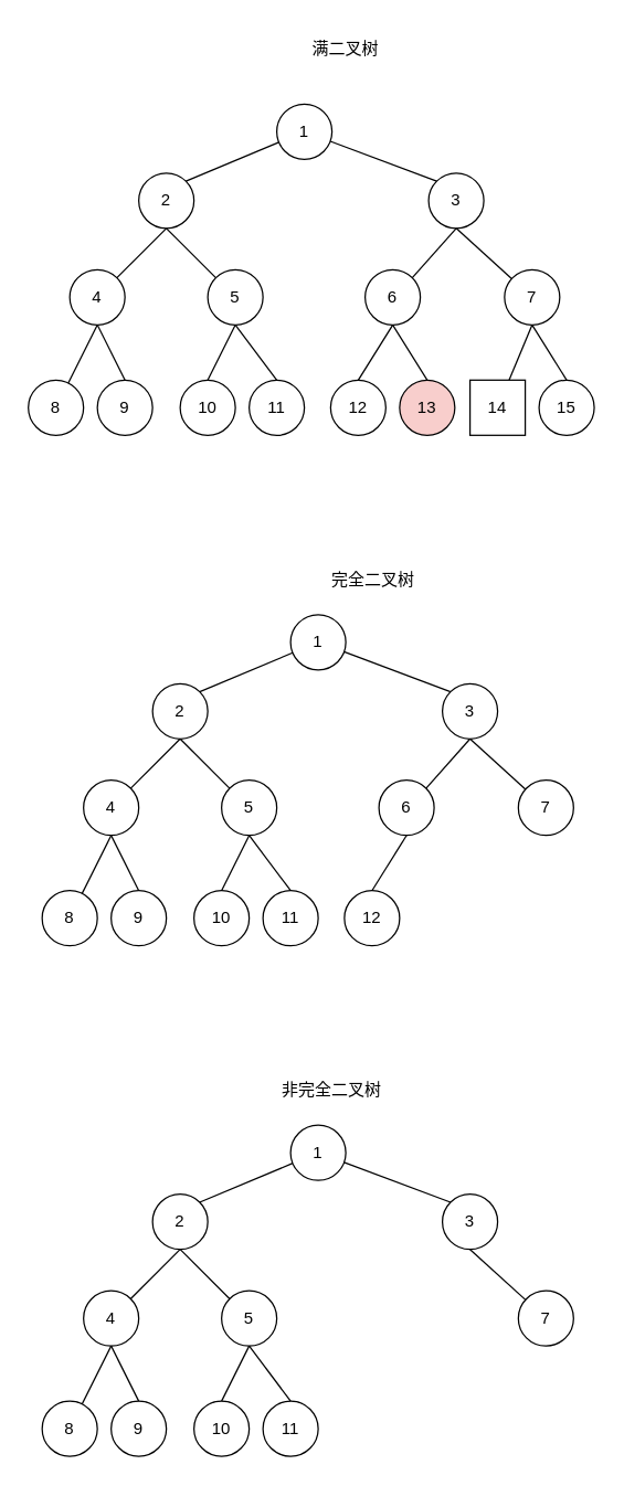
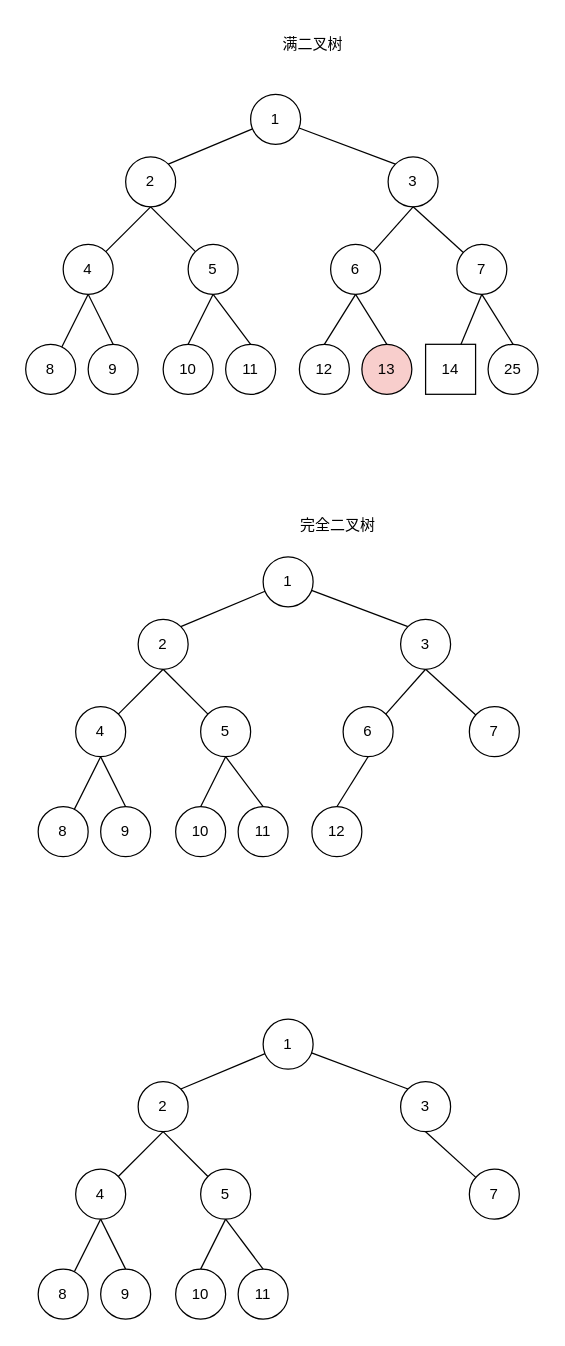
  <mxCell id="0" />
  <mxCell id="1" parent="0" />
  <mxCell id="2" style="rounded=0;orthogonalLoop=1;jettySize=auto;html=1;entryX=1;entryY=0;entryDx=0;entryDy=0;endArrow=none;endFill=0;" edge="1" parent="1" source="4" target="5"><mxGeometry relative="1" as="geometry" /></mxCell>
  <mxCell id="3" style="rounded=0;orthogonalLoop=1;jettySize=auto;html=1;entryX=0;entryY=0;entryDx=0;entryDy=0;endArrow=none;endFill=0;" edge="1" parent="1" source="4" target="6"><mxGeometry relative="1" as="geometry" /></mxCell>
  <mxCell id="4" value="1" style="ellipse;whiteSpace=wrap;html=1;aspect=fixed;" vertex="1" parent="1"><mxGeometry x="200" y="75" width="40" height="40" as="geometry" /></mxCell>
  <mxCell id="5" value="2" style="ellipse;whiteSpace=wrap;html=1;aspect=fixed;" vertex="1" parent="1"><mxGeometry x="100" y="125" width="40" height="40" as="geometry" /></mxCell>
  <mxCell id="6" value="3" style="ellipse;whiteSpace=wrap;html=1;aspect=fixed;" vertex="1" parent="1"><mxGeometry x="310" y="125" width="40" height="40" as="geometry" /></mxCell>
  <mxCell id="7" value="4" style="ellipse;whiteSpace=wrap;html=1;aspect=fixed;" vertex="1" parent="1"><mxGeometry x="50" y="195" width="40" height="40" as="geometry" /></mxCell>
  <mxCell id="8" value="5" style="ellipse;whiteSpace=wrap;html=1;aspect=fixed;" vertex="1" parent="1"><mxGeometry x="150" y="195" width="40" height="40" as="geometry" /></mxCell>
  <mxCell id="9" value="6" style="ellipse;whiteSpace=wrap;html=1;aspect=fixed;" vertex="1" parent="1"><mxGeometry x="264" y="195" width="40" height="40" as="geometry" /></mxCell>
  <mxCell id="10" value="7" style="ellipse;whiteSpace=wrap;html=1;aspect=fixed;" vertex="1" parent="1"><mxGeometry x="365" y="195" width="40" height="40" as="geometry" /></mxCell>
  <mxCell id="11" value="8" style="ellipse;whiteSpace=wrap;html=1;aspect=fixed;" vertex="1" parent="1"><mxGeometry x="20" y="275" width="40" height="40" as="geometry" /></mxCell>
  <mxCell id="12" value="9" style="ellipse;whiteSpace=wrap;html=1;aspect=fixed;" vertex="1" parent="1"><mxGeometry x="70" y="275" width="40" height="40" as="geometry" /></mxCell>
  <mxCell id="13" value="" style="endArrow=none;html=1;rounded=0;exitX=1;exitY=0;exitDx=0;exitDy=0;entryX=0.5;entryY=1;entryDx=0;entryDy=0;" edge="1" parent="1" source="7" target="5"><mxGeometry width="50" height="50" relative="1" as="geometry"><mxPoint x="260" y="315" as="sourcePoint" /><mxPoint x="310" y="265" as="targetPoint" /></mxGeometry></mxCell>
  <mxCell id="14" value="" style="endArrow=none;html=1;rounded=0;entryX=0.5;entryY=1;entryDx=0;entryDy=0;" edge="1" parent="1" source="8" target="5"><mxGeometry width="50" height="50" relative="1" as="geometry"><mxPoint x="114" y="211" as="sourcePoint" /><mxPoint x="140" y="185" as="targetPoint" /></mxGeometry></mxCell>
  <mxCell id="15" value="" style="endArrow=none;html=1;rounded=0;exitX=1;exitY=0;exitDx=0;exitDy=0;entryX=0.5;entryY=1;entryDx=0;entryDy=0;" edge="1" parent="1" source="9" target="6"><mxGeometry width="50" height="50" relative="1" as="geometry"><mxPoint x="124" y="221" as="sourcePoint" /><mxPoint x="150" y="195" as="targetPoint" /></mxGeometry></mxCell>
  <mxCell id="16" value="" style="endArrow=none;html=1;rounded=0;entryX=0.5;entryY=1;entryDx=0;entryDy=0;" edge="1" parent="1" source="10" target="6"><mxGeometry width="50" height="50" relative="1" as="geometry"><mxPoint x="274" y="211" as="sourcePoint" /><mxPoint x="300" y="185" as="targetPoint" /></mxGeometry></mxCell>
  <mxCell id="17" value="" style="endArrow=none;html=1;rounded=0;entryX=0.5;entryY=1;entryDx=0;entryDy=0;" edge="1" parent="1" source="11" target="7"><mxGeometry width="50" height="50" relative="1" as="geometry"><mxPoint x="260" y="315" as="sourcePoint" /><mxPoint x="310" y="265" as="targetPoint" /></mxGeometry></mxCell>
  <mxCell id="18" value="" style="endArrow=none;html=1;rounded=0;exitX=0.5;exitY=0;exitDx=0;exitDy=0;entryX=0.5;entryY=1;entryDx=0;entryDy=0;" edge="1" parent="1" source="12" target="7"><mxGeometry width="50" height="50" relative="1" as="geometry"><mxPoint x="284" y="221" as="sourcePoint" /><mxPoint x="310" y="195" as="targetPoint" /></mxGeometry></mxCell>
  <mxCell id="19" value="满二叉树" style="text;html=1;strokeColor=none;fillColor=none;align=center;verticalAlign=middle;whiteSpace=wrap;rounded=0;" vertex="1" parent="1"><mxGeometry x="220" y="20" width="60" height="30" as="geometry" /></mxCell>
  <mxCell id="20" value="10" style="ellipse;whiteSpace=wrap;html=1;aspect=fixed;" vertex="1" parent="1"><mxGeometry x="130" y="275" width="40" height="40" as="geometry" /></mxCell>
  <mxCell id="21" value="11" style="ellipse;whiteSpace=wrap;html=1;aspect=fixed;" vertex="1" parent="1"><mxGeometry x="180" y="275" width="40" height="40" as="geometry" /></mxCell>
  <mxCell id="22" value="12" style="ellipse;whiteSpace=wrap;html=1;aspect=fixed;" vertex="1" parent="1"><mxGeometry x="239" y="275" width="40" height="40" as="geometry" /></mxCell>
  <mxCell id="23" value="13" style="ellipse;whiteSpace=wrap;html=1;aspect=fixed;fillColor=#f8cecc;" vertex="1" parent="1"><mxGeometry x="289" y="275" width="40" height="40" as="geometry" /></mxCell>
  <mxCell id="24" value="14" style="whiteSpace=wrap;html=1;aspect=fixed;rounded=0;" vertex="1" parent="1"><mxGeometry x="340" y="275" width="40" height="40" as="geometry" /></mxCell>
- <mxCell id="25" value="15" style="ellipse;whiteSpace=wrap;html=1;aspect=fixed;" vertex="1" parent="1"><mxGeometry x="390" y="275" width="40" height="40" as="geometry" /></mxCell>
+ <mxCell id="25" value="25" style="ellipse;whiteSpace=wrap;html=1;aspect=fixed;" vertex="1" parent="1"><mxGeometry x="390" y="275" width="40" height="40" as="geometry" /></mxCell>
  <mxCell id="26" value="" style="endArrow=none;html=1;rounded=0;entryX=0.5;entryY=1;entryDx=0;entryDy=0;exitX=0.5;exitY=0;exitDx=0;exitDy=0;" edge="1" parent="1" source="20" target="8"><mxGeometry width="50" height="50" relative="1" as="geometry"><mxPoint x="260" y="305" as="sourcePoint" /><mxPoint x="310" y="255" as="targetPoint" /></mxGeometry></mxCell>
  <mxCell id="27" value="" style="endArrow=none;html=1;rounded=0;entryX=0.5;entryY=1;entryDx=0;entryDy=0;exitX=0.5;exitY=0;exitDx=0;exitDy=0;" edge="1" parent="1" source="21" target="8"><mxGeometry width="50" height="50" relative="1" as="geometry"><mxPoint x="260" y="305" as="sourcePoint" /><mxPoint x="310" y="255" as="targetPoint" /></mxGeometry></mxCell>
  <mxCell id="28" value="" style="endArrow=none;html=1;rounded=0;entryX=0.5;entryY=1;entryDx=0;entryDy=0;exitX=0.5;exitY=0;exitDx=0;exitDy=0;" edge="1" parent="1" source="22" target="9"><mxGeometry width="50" height="50" relative="1" as="geometry"><mxPoint x="260" y="305" as="sourcePoint" /><mxPoint x="310" y="255" as="targetPoint" /></mxGeometry></mxCell>
  <mxCell id="29" value="" style="endArrow=none;html=1;rounded=0;entryX=0.5;entryY=1;entryDx=0;entryDy=0;exitX=0.5;exitY=0;exitDx=0;exitDy=0;" edge="1" parent="1" source="23" target="9"><mxGeometry width="50" height="50" relative="1" as="geometry"><mxPoint x="260" y="305" as="sourcePoint" /><mxPoint x="310" y="255" as="targetPoint" /></mxGeometry></mxCell>
  <mxCell id="30" value="" style="endArrow=none;html=1;rounded=0;entryX=0.5;entryY=1;entryDx=0;entryDy=0;" edge="1" parent="1" source="24" target="10"><mxGeometry width="50" height="50" relative="1" as="geometry"><mxPoint x="260" y="305" as="sourcePoint" /><mxPoint x="310" y="255" as="targetPoint" /></mxGeometry></mxCell>
  <mxCell id="31" value="" style="endArrow=none;html=1;rounded=0;entryX=0.5;entryY=1;entryDx=0;entryDy=0;exitX=0.5;exitY=0;exitDx=0;exitDy=0;" edge="1" parent="1" source="25" target="10"><mxGeometry width="50" height="50" relative="1" as="geometry"><mxPoint x="260" y="305" as="sourcePoint" /><mxPoint x="310" y="255" as="targetPoint" /></mxGeometry></mxCell>
  <mxCell id="32" style="rounded=0;orthogonalLoop=1;jettySize=auto;html=1;entryX=1;entryY=0;entryDx=0;entryDy=0;endArrow=none;endFill=0;" edge="1" parent="1" source="34" target="35"><mxGeometry relative="1" as="geometry" /></mxCell>
  <mxCell id="33" style="rounded=0;orthogonalLoop=1;jettySize=auto;html=1;entryX=0;entryY=0;entryDx=0;entryDy=0;endArrow=none;endFill=0;" edge="1" parent="1" source="34" target="36"><mxGeometry relative="1" as="geometry" /></mxCell>
  <mxCell id="34" value="1" style="ellipse;whiteSpace=wrap;html=1;aspect=fixed;" vertex="1" parent="1"><mxGeometry x="210" y="445" width="40" height="40" as="geometry" /></mxCell>
  <mxCell id="35" value="2" style="ellipse;whiteSpace=wrap;html=1;aspect=fixed;" vertex="1" parent="1"><mxGeometry x="110" y="495" width="40" height="40" as="geometry" /></mxCell>
  <mxCell id="36" value="3" style="ellipse;whiteSpace=wrap;html=1;aspect=fixed;" vertex="1" parent="1"><mxGeometry x="320" y="495" width="40" height="40" as="geometry" /></mxCell>
  <mxCell id="37" value="4" style="ellipse;whiteSpace=wrap;html=1;aspect=fixed;" vertex="1" parent="1"><mxGeometry x="60" y="565" width="40" height="40" as="geometry" /></mxCell>
  <mxCell id="38" value="5" style="ellipse;whiteSpace=wrap;html=1;aspect=fixed;" vertex="1" parent="1"><mxGeometry x="160" y="565" width="40" height="40" as="geometry" /></mxCell>
  <mxCell id="39" value="6" style="ellipse;whiteSpace=wrap;html=1;aspect=fixed;" vertex="1" parent="1"><mxGeometry x="274" y="565" width="40" height="40" as="geometry" /></mxCell>
  <mxCell id="40" value="7" style="ellipse;whiteSpace=wrap;html=1;aspect=fixed;" vertex="1" parent="1"><mxGeometry x="375" y="565" width="40" height="40" as="geometry" /></mxCell>
  <mxCell id="41" value="8" style="ellipse;whiteSpace=wrap;html=1;aspect=fixed;" vertex="1" parent="1"><mxGeometry x="30" y="645" width="40" height="40" as="geometry" /></mxCell>
  <mxCell id="42" value="9" style="ellipse;whiteSpace=wrap;html=1;aspect=fixed;" vertex="1" parent="1"><mxGeometry x="80" y="645" width="40" height="40" as="geometry" /></mxCell>
  <mxCell id="43" value="" style="endArrow=none;html=1;rounded=0;exitX=1;exitY=0;exitDx=0;exitDy=0;entryX=0.5;entryY=1;entryDx=0;entryDy=0;" edge="1" parent="1" source="37" target="35"><mxGeometry width="50" height="50" relative="1" as="geometry"><mxPoint x="270" y="685" as="sourcePoint" /><mxPoint x="320" y="635" as="targetPoint" /></mxGeometry></mxCell>
  <mxCell id="44" value="" style="endArrow=none;html=1;rounded=0;entryX=0.5;entryY=1;entryDx=0;entryDy=0;" edge="1" parent="1" source="38" target="35"><mxGeometry width="50" height="50" relative="1" as="geometry"><mxPoint x="124" y="581" as="sourcePoint" /><mxPoint x="150" y="555" as="targetPoint" /></mxGeometry></mxCell>
  <mxCell id="45" value="" style="endArrow=none;html=1;rounded=0;exitX=1;exitY=0;exitDx=0;exitDy=0;entryX=0.5;entryY=1;entryDx=0;entryDy=0;" edge="1" parent="1" source="39" target="36"><mxGeometry width="50" height="50" relative="1" as="geometry"><mxPoint x="134" y="591" as="sourcePoint" /><mxPoint x="160" y="565" as="targetPoint" /></mxGeometry></mxCell>
  <mxCell id="46" value="" style="endArrow=none;html=1;rounded=0;entryX=0.5;entryY=1;entryDx=0;entryDy=0;" edge="1" parent="1" source="40" target="36"><mxGeometry width="50" height="50" relative="1" as="geometry"><mxPoint x="284" y="581" as="sourcePoint" /><mxPoint x="310" y="555" as="targetPoint" /></mxGeometry></mxCell>
  <mxCell id="47" value="" style="endArrow=none;html=1;rounded=0;entryX=0.5;entryY=1;entryDx=0;entryDy=0;" edge="1" parent="1" source="41" target="37"><mxGeometry width="50" height="50" relative="1" as="geometry"><mxPoint x="270" y="685" as="sourcePoint" /><mxPoint x="320" y="635" as="targetPoint" /></mxGeometry></mxCell>
  <mxCell id="48" value="" style="endArrow=none;html=1;rounded=0;exitX=0.5;exitY=0;exitDx=0;exitDy=0;entryX=0.5;entryY=1;entryDx=0;entryDy=0;" edge="1" parent="1" source="42" target="37"><mxGeometry width="50" height="50" relative="1" as="geometry"><mxPoint x="294" y="591" as="sourcePoint" /><mxPoint x="320" y="565" as="targetPoint" /></mxGeometry></mxCell>
  <mxCell id="49" value="完全二叉树" style="text;html=1;strokeColor=none;fillColor=none;align=center;verticalAlign=middle;whiteSpace=wrap;rounded=0;" vertex="1" parent="1"><mxGeometry x="235" y="405" width="70" height="30" as="geometry" /></mxCell>
  <mxCell id="50" value="10" style="ellipse;whiteSpace=wrap;html=1;aspect=fixed;" vertex="1" parent="1"><mxGeometry x="140" y="645" width="40" height="40" as="geometry" /></mxCell>
  <mxCell id="51" value="11" style="ellipse;whiteSpace=wrap;html=1;aspect=fixed;" vertex="1" parent="1"><mxGeometry x="190" y="645" width="40" height="40" as="geometry" /></mxCell>
  <mxCell id="52" value="12" style="ellipse;whiteSpace=wrap;html=1;aspect=fixed;" vertex="1" parent="1"><mxGeometry x="249" y="645" width="40" height="40" as="geometry" /></mxCell>
  <mxCell id="53" value="" style="endArrow=none;html=1;rounded=0;entryX=0.5;entryY=1;entryDx=0;entryDy=0;exitX=0.5;exitY=0;exitDx=0;exitDy=0;" edge="1" parent="1" source="50" target="38"><mxGeometry width="50" height="50" relative="1" as="geometry"><mxPoint x="270" y="675" as="sourcePoint" /><mxPoint x="320" y="625" as="targetPoint" /></mxGeometry></mxCell>
  <mxCell id="54" value="" style="endArrow=none;html=1;rounded=0;entryX=0.5;entryY=1;entryDx=0;entryDy=0;exitX=0.5;exitY=0;exitDx=0;exitDy=0;" edge="1" parent="1" source="51" target="38"><mxGeometry width="50" height="50" relative="1" as="geometry"><mxPoint x="270" y="675" as="sourcePoint" /><mxPoint x="320" y="625" as="targetPoint" /></mxGeometry></mxCell>
  <mxCell id="55" value="" style="endArrow=none;html=1;rounded=0;entryX=0.5;entryY=1;entryDx=0;entryDy=0;exitX=0.5;exitY=0;exitDx=0;exitDy=0;" edge="1" parent="1" source="52" target="39"><mxGeometry width="50" height="50" relative="1" as="geometry"><mxPoint x="270" y="675" as="sourcePoint" /><mxPoint x="320" y="625" as="targetPoint" /></mxGeometry></mxCell>
  <mxCell id="56" style="rounded=0;orthogonalLoop=1;jettySize=auto;html=1;entryX=1;entryY=0;entryDx=0;entryDy=0;endArrow=none;endFill=0;" edge="1" parent="1" source="58" target="59"><mxGeometry relative="1" as="geometry" /></mxCell>
  <mxCell id="57" style="rounded=0;orthogonalLoop=1;jettySize=auto;html=1;entryX=0;entryY=0;entryDx=0;entryDy=0;endArrow=none;endFill=0;" edge="1" parent="1" source="58" target="60"><mxGeometry relative="1" as="geometry" /></mxCell>
  <mxCell id="58" value="1" style="ellipse;whiteSpace=wrap;html=1;aspect=fixed;" vertex="1" parent="1"><mxGeometry x="210" y="815" width="40" height="40" as="geometry" /></mxCell>
  <mxCell id="59" value="2" style="ellipse;whiteSpace=wrap;html=1;aspect=fixed;" vertex="1" parent="1"><mxGeometry x="110" y="865" width="40" height="40" as="geometry" /></mxCell>
  <mxCell id="60" value="3" style="ellipse;whiteSpace=wrap;html=1;aspect=fixed;" vertex="1" parent="1"><mxGeometry x="320" y="865" width="40" height="40" as="geometry" /></mxCell>
  <mxCell id="61" value="4" style="ellipse;whiteSpace=wrap;html=1;aspect=fixed;" vertex="1" parent="1"><mxGeometry x="60" y="935" width="40" height="40" as="geometry" /></mxCell>
  <mxCell id="62" value="5" style="ellipse;whiteSpace=wrap;html=1;aspect=fixed;" vertex="1" parent="1"><mxGeometry x="160" y="935" width="40" height="40" as="geometry" /></mxCell>
  <mxCell id="63" value="7" style="ellipse;whiteSpace=wrap;html=1;aspect=fixed;" vertex="1" parent="1"><mxGeometry x="375" y="935" width="40" height="40" as="geometry" /></mxCell>
  <mxCell id="64" value="8" style="ellipse;whiteSpace=wrap;html=1;aspect=fixed;" vertex="1" parent="1"><mxGeometry x="30" y="1015" width="40" height="40" as="geometry" /></mxCell>
  <mxCell id="65" value="9" style="ellipse;whiteSpace=wrap;html=1;aspect=fixed;" vertex="1" parent="1"><mxGeometry x="80" y="1015" width="40" height="40" as="geometry" /></mxCell>
  <mxCell id="66" value="" style="endArrow=none;html=1;rounded=0;exitX=1;exitY=0;exitDx=0;exitDy=0;entryX=0.5;entryY=1;entryDx=0;entryDy=0;" edge="1" parent="1" source="61" target="59"><mxGeometry width="50" height="50" relative="1" as="geometry"><mxPoint x="270" y="1055" as="sourcePoint" /><mxPoint x="320" y="1005" as="targetPoint" /></mxGeometry></mxCell>
  <mxCell id="67" value="" style="endArrow=none;html=1;rounded=0;entryX=0.5;entryY=1;entryDx=0;entryDy=0;" edge="1" parent="1" source="62" target="59"><mxGeometry width="50" height="50" relative="1" as="geometry"><mxPoint x="124" y="951" as="sourcePoint" /><mxPoint x="150" y="925" as="targetPoint" /></mxGeometry></mxCell>
  <mxCell id="68" value="" style="endArrow=none;html=1;rounded=0;entryX=0.5;entryY=1;entryDx=0;entryDy=0;" edge="1" parent="1" source="63" target="60"><mxGeometry width="50" height="50" relative="1" as="geometry"><mxPoint x="284" y="951" as="sourcePoint" /><mxPoint x="310" y="925" as="targetPoint" /></mxGeometry></mxCell>
  <mxCell id="69" value="" style="endArrow=none;html=1;rounded=0;entryX=0.5;entryY=1;entryDx=0;entryDy=0;" edge="1" parent="1" source="64" target="61"><mxGeometry width="50" height="50" relative="1" as="geometry"><mxPoint x="270" y="1055" as="sourcePoint" /><mxPoint x="320" y="1005" as="targetPoint" /></mxGeometry></mxCell>
  <mxCell id="70" value="" style="endArrow=none;html=1;rounded=0;exitX=0.5;exitY=0;exitDx=0;exitDy=0;entryX=0.5;entryY=1;entryDx=0;entryDy=0;" edge="1" parent="1" source="65" target="61"><mxGeometry width="50" height="50" relative="1" as="geometry"><mxPoint x="294" y="961" as="sourcePoint" /><mxPoint x="320" y="935" as="targetPoint" /></mxGeometry></mxCell>
- <mxCell id="71" value="非完全二叉树" style="text;html=1;strokeColor=none;fillColor=none;align=center;verticalAlign=middle;whiteSpace=wrap;rounded=0;" vertex="1" parent="1"><mxGeometry x="200" y="775" width="80" height="30" as="geometry" /></mxCell>
  <mxCell id="72" value="10" style="ellipse;whiteSpace=wrap;html=1;aspect=fixed;" vertex="1" parent="1"><mxGeometry x="140" y="1015" width="40" height="40" as="geometry" /></mxCell>
  <mxCell id="73" value="11" style="ellipse;whiteSpace=wrap;html=1;aspect=fixed;" vertex="1" parent="1"><mxGeometry x="190" y="1015" width="40" height="40" as="geometry" /></mxCell>
  <mxCell id="74" value="" style="endArrow=none;html=1;rounded=0;entryX=0.5;entryY=1;entryDx=0;entryDy=0;exitX=0.5;exitY=0;exitDx=0;exitDy=0;" edge="1" parent="1" source="72" target="62"><mxGeometry width="50" height="50" relative="1" as="geometry"><mxPoint x="270" y="1045" as="sourcePoint" /><mxPoint x="320" y="995" as="targetPoint" /></mxGeometry></mxCell>
  <mxCell id="75" value="" style="endArrow=none;html=1;rounded=0;entryX=0.5;entryY=1;entryDx=0;entryDy=0;exitX=0.5;exitY=0;exitDx=0;exitDy=0;" edge="1" parent="1" source="73" target="62"><mxGeometry width="50" height="50" relative="1" as="geometry"><mxPoint x="270" y="1045" as="sourcePoint" /><mxPoint x="320" y="995" as="targetPoint" /></mxGeometry></mxCell>
